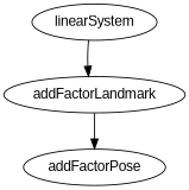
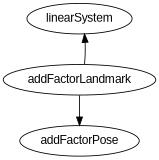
  digraph {
    fontname="Liberation Sans"
    node [fontname="Liberation Sans"]
    edge [fontname="Liberation Sans"]
    linearSystem
    addFactorLandmark
    addFactorPose
-   linearSystem -> addFactorLandmark
+   addFactorLandmark -> linearSystem
    addFactorLandmark -> addFactorPose
  }
